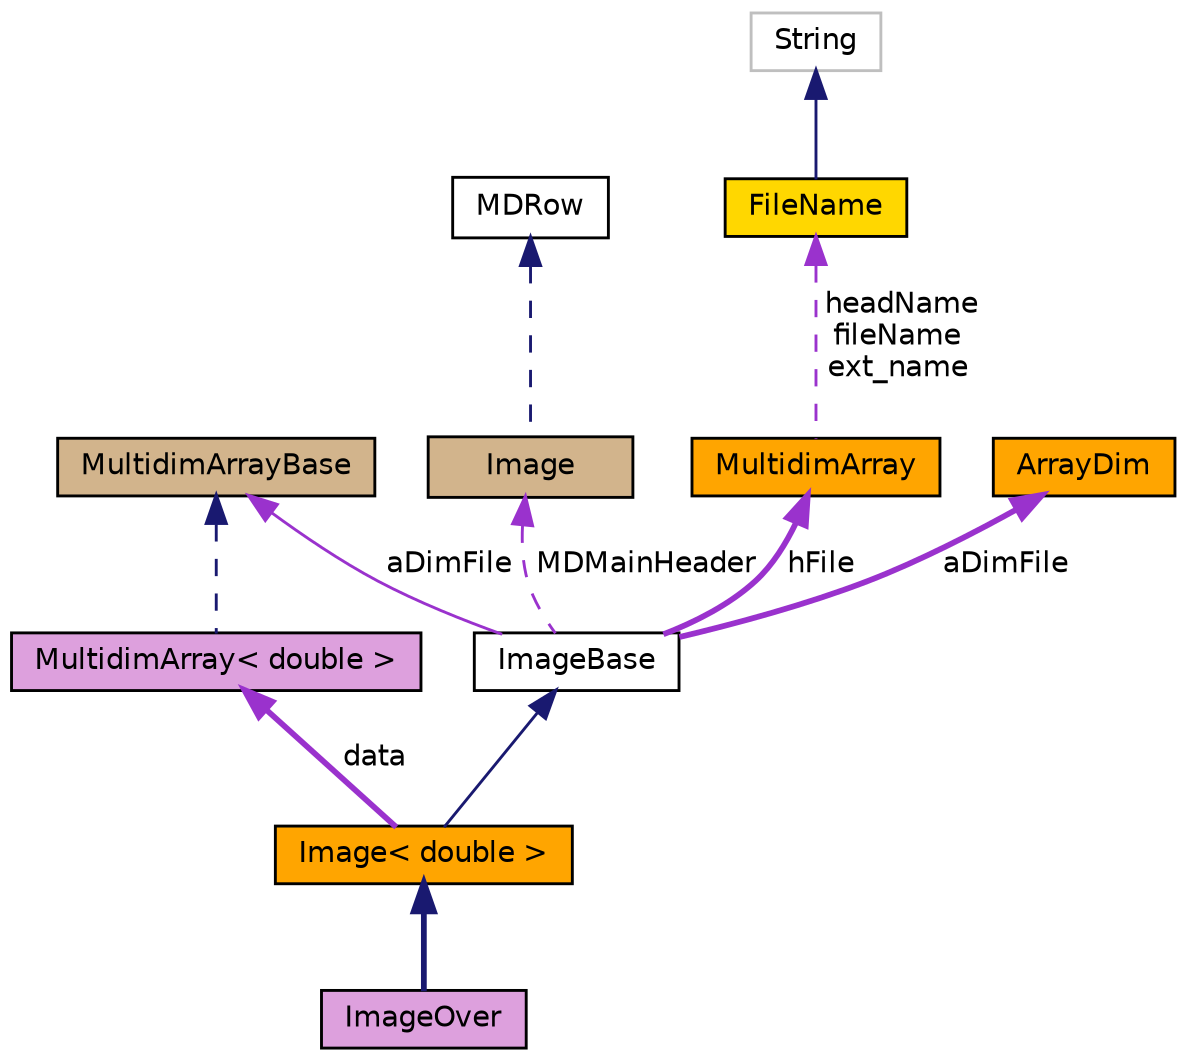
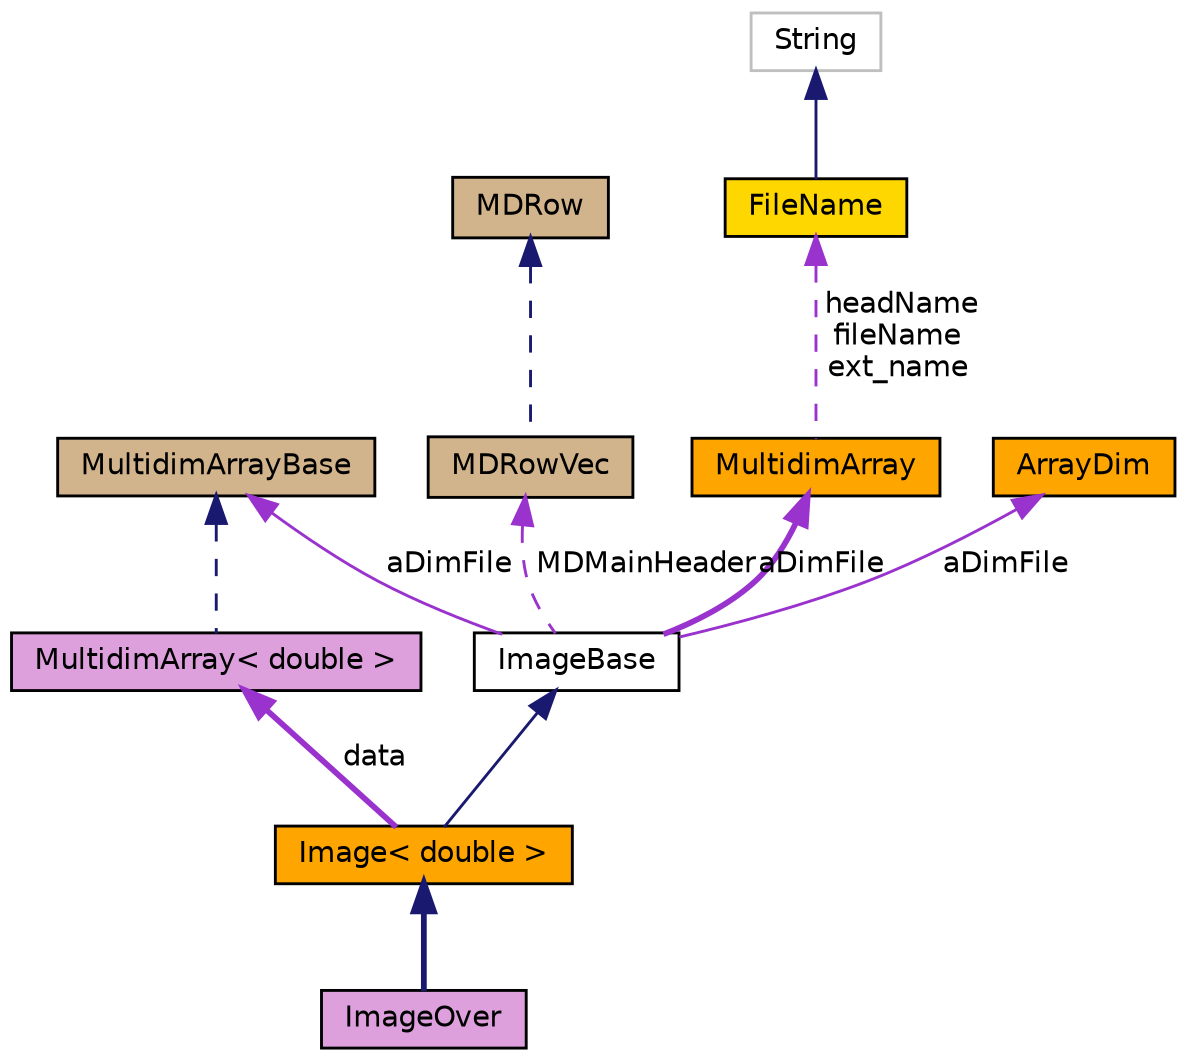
  digraph {
    node [color=black fillcolor=orange fontname=Helvetica fontsize=10 shape=record style=filled]
    edge [color=darkorchid3 dir=back fontname=Helvetica fontsize=10 labelfontname=Helvetica labelfontsize=10 style=bold]
    n1 [fillcolor=plum fontcolor=black height=0.2 label=ImageOver width=0.4]
    n2 [height=0.2 label="Image\< double \>" width=0.4]
    n3 [fillcolor=white height=0.2 label=ImageBase width=0.4]
    n4 [fillcolor=tan height=0.2 label=MultidimArrayBase width=0.4]
    n5 [fillcolor=plum height=0.2 label="MultidimArray\< double \>" width=0.4]
-   n6 [fillcolor=tan height=0.2 label=Image width=0.4]
-   n7 [fillcolor=white height=0.2 label=MDRow width=0.4]
+   n6 [fillcolor=tan height=0.2 label=MDRowVec width=0.4]
+   n7 [fillcolor=tan height=0.2 label=MDRow width=0.4]
    n8 [height=0.2 label=MultidimArray width=0.4]
    n9 [fillcolor=gold height=0.2 label=FileName width=0.4]
    n10 [color=grey75 fillcolor=white height=0.2 label=String width=0.4]
    n11 [height=0.2 label=ArrayDim width=0.4]
    n2 -> n1 [color=midnightblue]
    n3 -> n2 [color=midnightblue style=solid]
    n4 -> n3 [label=" aDimFile" style=solid]
    n4 -> n5 [color=midnightblue style=dashed]
    n5 -> n2 [label=" data"]
    n6 -> n3 [label=" MDMainHeader" style=dashed]
    n7 -> n6 [color=midnightblue style=dashed]
-   n8 -> n3 [label=" hFile"]
+   n8 -> n3 [label=" aDimFile"]
    n9 -> n8 [label=" headName\nfileName\next_name" style=dashed]
    n10 -> n9 [color=midnightblue style=solid]
-   n11 -> n3 [label=" aDimFile"]
+   n11 -> n3 [label=" aDimFile" style=solid]
  }
